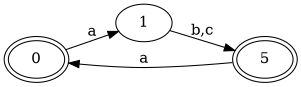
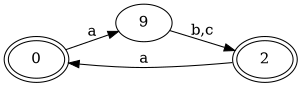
  digraph {
    ordering=out
    rankdir=LR
    node [peripheries=2]
    n1 [label=0]
-   n2 [label=1 peripheries=""]
-   n3 [label=5]
+   n2 [label=9 peripheries=""]
+   n3 [label=2]
    n1 -> n2 [label=a]
    n2 -> n3 [label="b,c"]
    n3 -> n1 [label=a]
  }
